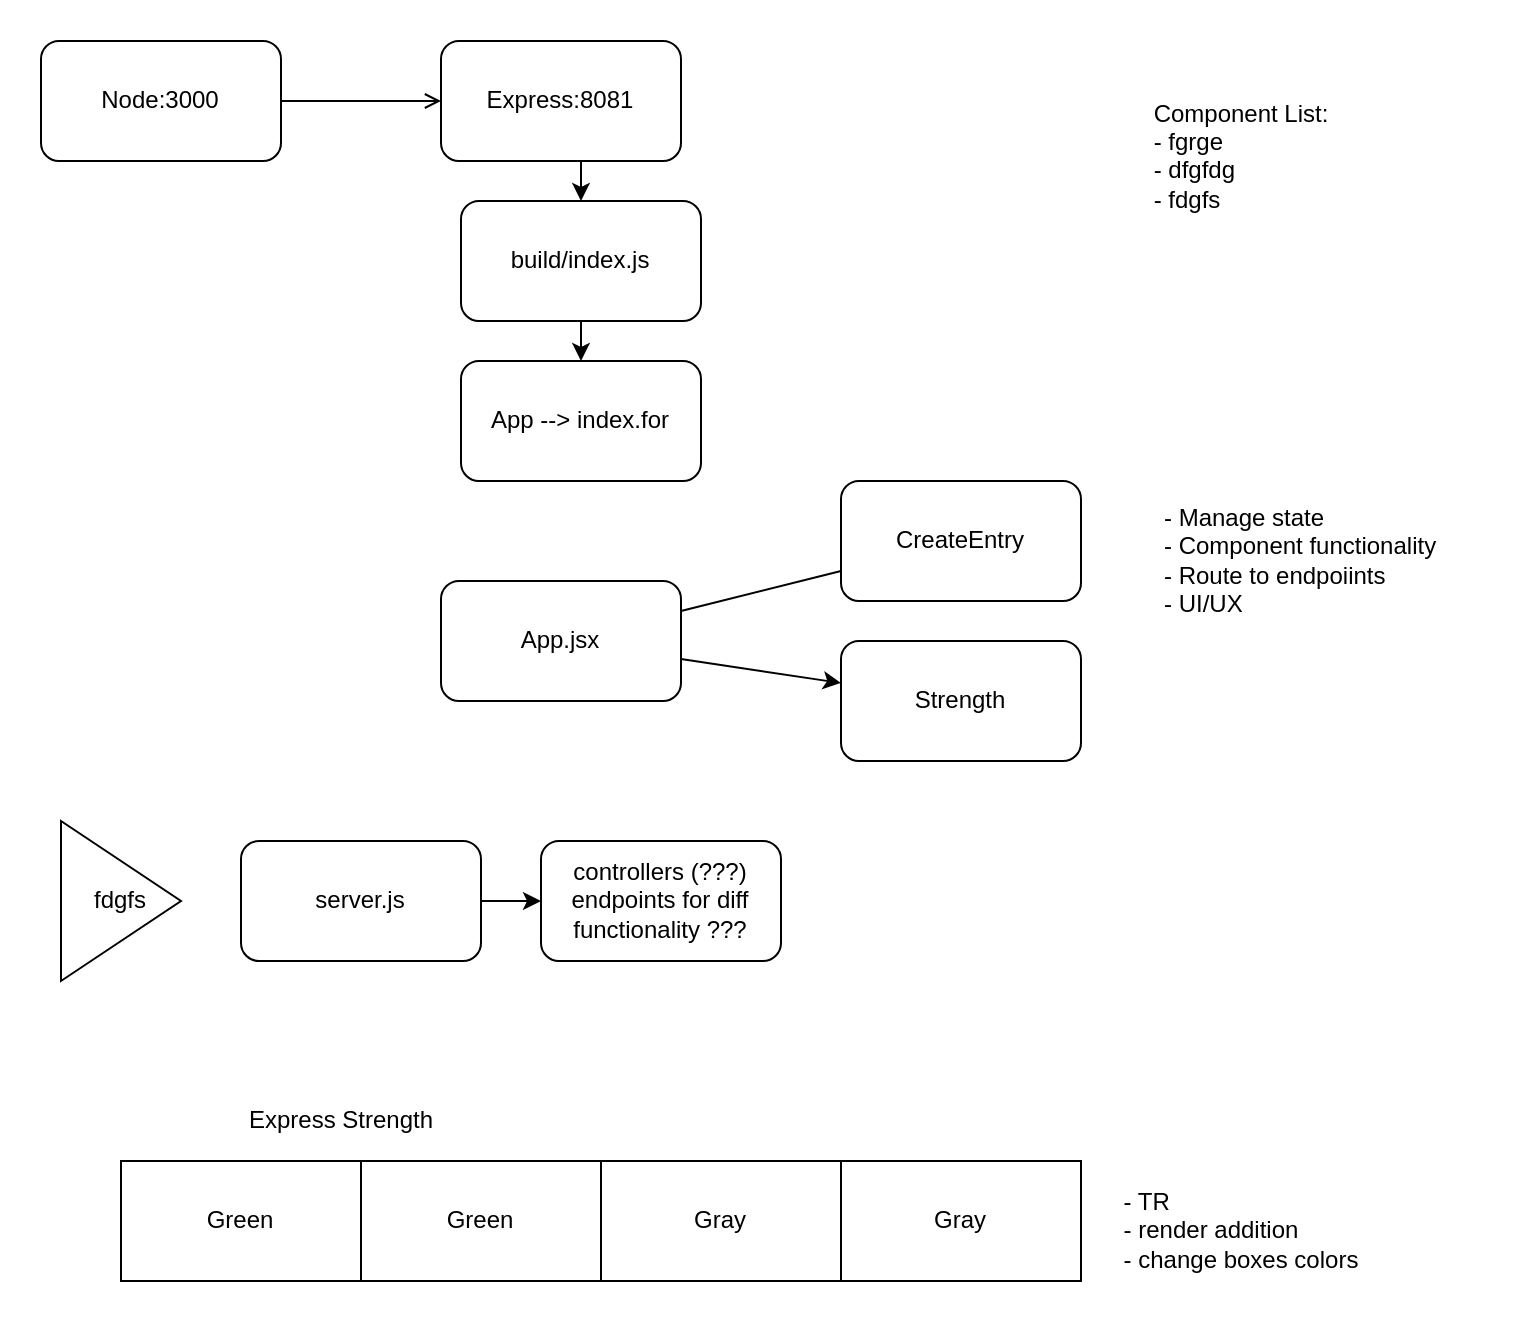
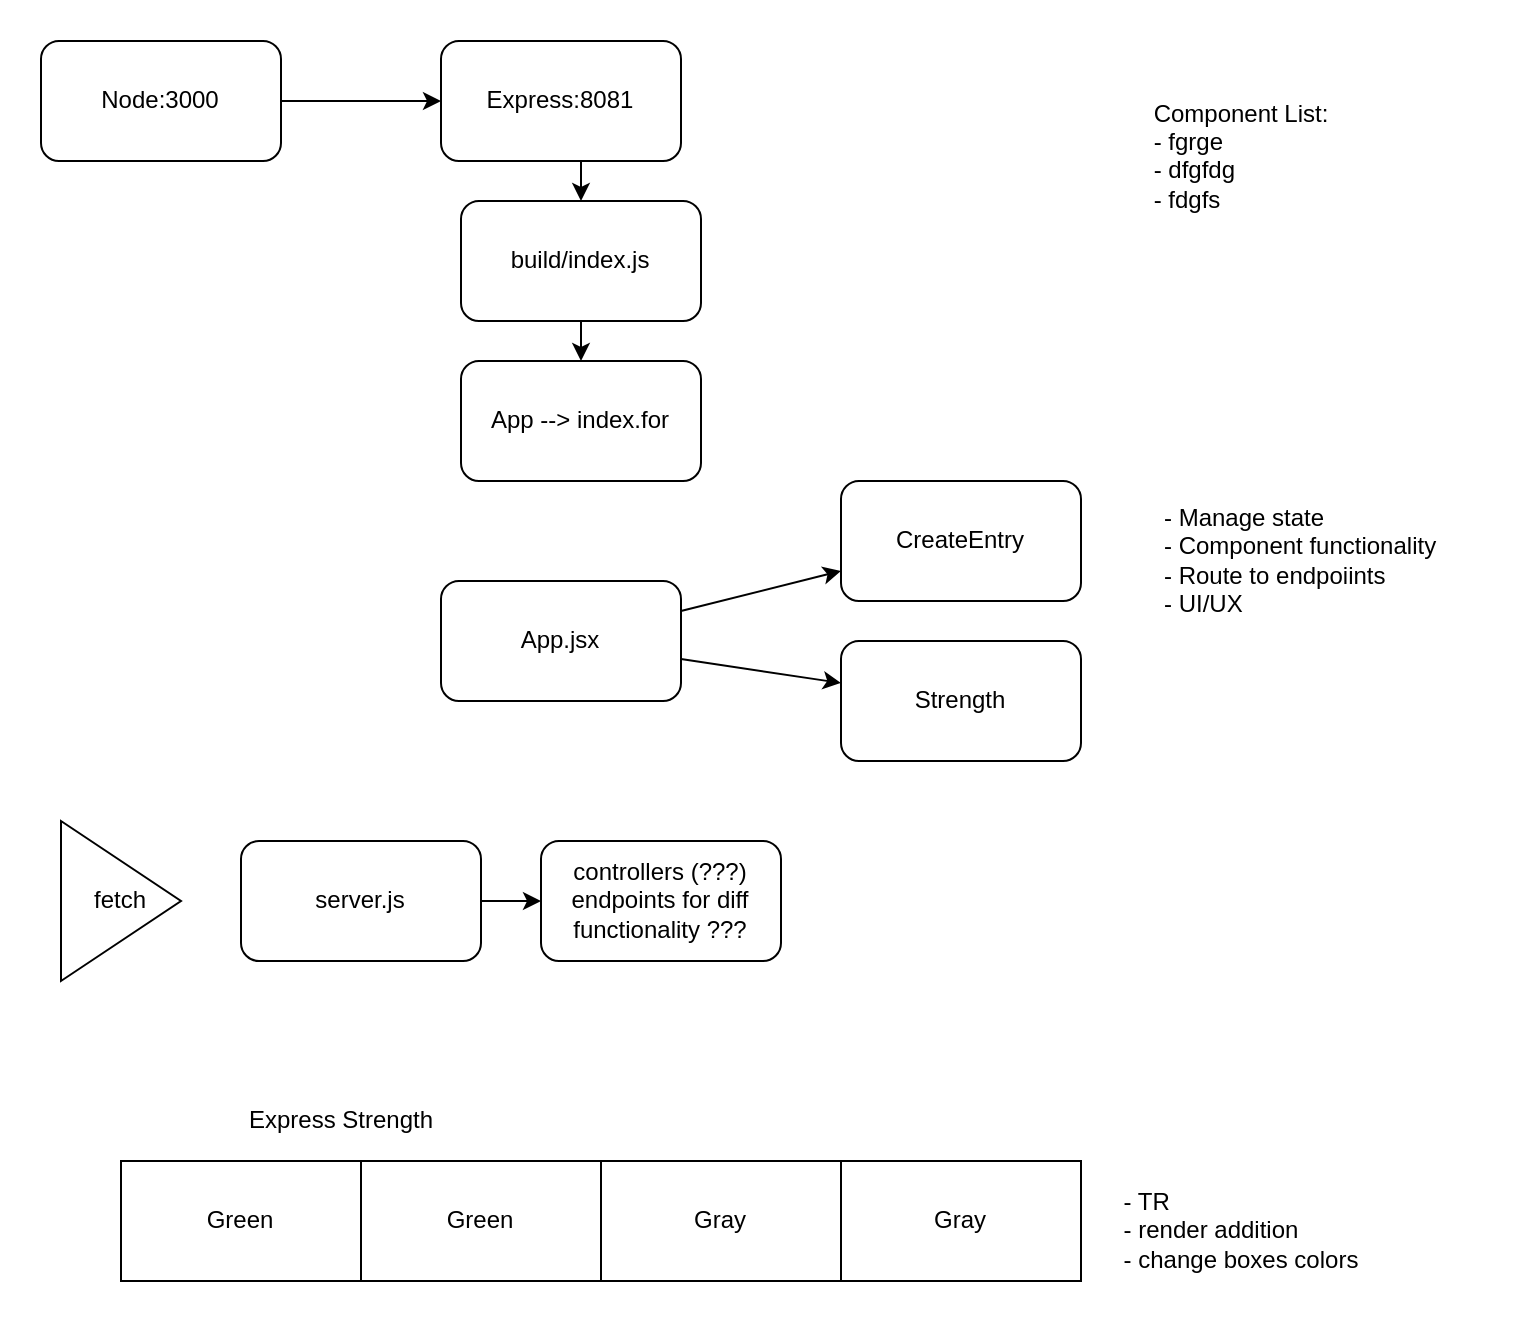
  <mxCell id="0" />
  <mxCell id="1" parent="0" />
- <mxCell id="2" value="" style="edgeStyle=none;html=1;endArrow=open;" edge="1" parent="1" source="4" target="5"><mxGeometry relative="1" as="geometry" /></mxCell>
+ <mxCell id="2" value="" style="edgeStyle=none;html=1;" edge="1" parent="1" source="4" target="5"><mxGeometry relative="1" as="geometry" /></mxCell>
  <mxCell id="3" value="" style="edgeStyle=none;html=1;" edge="1" parent="1" target="7"><mxGeometry relative="1" as="geometry"><mxPoint x="290" y="80" as="sourcePoint" /></mxGeometry></mxCell>
  <mxCell id="4" value="Node:3000" style="rounded=1;whiteSpace=wrap;html=1;" vertex="1" parent="1"><mxGeometry x="20" y="20" width="120" height="60" as="geometry" /></mxCell>
  <mxCell id="5" value="Express:8081" style="whiteSpace=wrap;html=1;rounded=1;" vertex="1" parent="1"><mxGeometry x="220" y="20" width="120" height="60" as="geometry" /></mxCell>
  <mxCell id="6" value="" style="edgeStyle=none;html=1;" edge="1" parent="1" source="7" target="8"><mxGeometry relative="1" as="geometry" /></mxCell>
  <mxCell id="7" value="build/index.js" style="whiteSpace=wrap;html=1;rounded=1;" vertex="1" parent="1"><mxGeometry x="230" y="100" width="120" height="60" as="geometry" /></mxCell>
  <mxCell id="8" value="App --&amp;gt; index.for" style="whiteSpace=wrap;html=1;rounded=1;" vertex="1" parent="1"><mxGeometry x="230" y="180" width="120" height="60" as="geometry" /></mxCell>
- <mxCell id="9" value="" style="edgeStyle=none;html=1;endArrow=none;" edge="1" parent="1" source="11" target="12"><mxGeometry relative="1" as="geometry" /></mxCell>
+ <mxCell id="9" value="" style="edgeStyle=none;html=1;" edge="1" parent="1" source="11" target="12"><mxGeometry relative="1" as="geometry" /></mxCell>
  <mxCell id="10" value="" style="edgeStyle=none;html=1;" edge="1" parent="1" source="11" target="16"><mxGeometry relative="1" as="geometry" /></mxCell>
  <mxCell id="11" value="App.jsx" style="rounded=1;whiteSpace=wrap;html=1;" vertex="1" parent="1"><mxGeometry x="220" y="290" width="120" height="60" as="geometry" /></mxCell>
  <mxCell id="12" value="CreateEntry" style="whiteSpace=wrap;html=1;rounded=1;" vertex="1" parent="1"><mxGeometry x="420" y="240" width="120" height="60" as="geometry" /></mxCell>
  <mxCell id="13" value="" style="edgeStyle=none;html=1;" edge="1" parent="1" source="14" target="15"><mxGeometry relative="1" as="geometry" /></mxCell>
  <mxCell id="14" value="server.js" style="rounded=1;whiteSpace=wrap;html=1;" vertex="1" parent="1"><mxGeometry x="120" y="420" width="120" height="60" as="geometry" /></mxCell>
  <mxCell id="15" value="controllers (???)&lt;br&gt;endpoints for diff functionality ???" style="whiteSpace=wrap;html=1;rounded=1;" vertex="1" parent="1"><mxGeometry x="270" y="420" width="120" height="60" as="geometry" /></mxCell>
  <mxCell id="16" value="Strength" style="rounded=1;whiteSpace=wrap;html=1;" vertex="1" parent="1"><mxGeometry x="420" y="320" width="120" height="60" as="geometry" /></mxCell>
- <mxCell id="17" value="fdgfs" style="triangle;whiteSpace=wrap;html=1;" vertex="1" parent="1"><mxGeometry x="30" y="410" width="60" height="80" as="geometry" /></mxCell>
+ <mxCell id="17" value="fetch" style="triangle;whiteSpace=wrap;html=1;" vertex="1" parent="1"><mxGeometry x="30" y="410" width="60" height="80" as="geometry" /></mxCell>
  <mxCell id="18" value="- Manage state&lt;br&gt;- Component functionality&lt;br&gt;&lt;div&gt;&lt;span&gt;- Route to endpoiints&lt;br&gt;- UI/UX&lt;/span&gt;&lt;/div&gt;" style="text;html=1;strokeColor=none;fillColor=none;align=left;verticalAlign=middle;whiteSpace=wrap;rounded=0;" vertex="1" parent="1"><mxGeometry x="580" y="240" width="160" height="80" as="geometry" /></mxCell>
  <mxCell id="19" value="&lt;div style=&quot;text-align: left&quot;&gt;&lt;span&gt;Component List:&lt;/span&gt;&lt;/div&gt;&lt;span&gt;&lt;div style=&quot;text-align: left&quot;&gt;&lt;span&gt;- fgrge&lt;/span&gt;&lt;/div&gt;&lt;div style=&quot;text-align: left&quot;&gt;&lt;span&gt;- dfgfdg&lt;/span&gt;&lt;/div&gt;&lt;div style=&quot;text-align: left&quot;&gt;&lt;span&gt;- fdgfs&lt;/span&gt;&lt;/div&gt;&lt;div style=&quot;text-align: left&quot;&gt;&lt;span&gt;&lt;br&gt;&lt;/span&gt;&lt;/div&gt;&lt;/span&gt;" style="text;html=1;align=center;verticalAlign=middle;resizable=0;points=[];autosize=1;strokeColor=none;" vertex="1" parent="1"><mxGeometry x="570" y="50" width="100" height="70" as="geometry" /></mxCell>
  <mxCell id="20" value="Green" style="rounded=0;whiteSpace=wrap;html=1;" vertex="1" parent="1"><mxGeometry x="60" y="580" width="120" height="60" as="geometry" /></mxCell>
  <mxCell id="21" value="Green" style="rounded=0;whiteSpace=wrap;html=1;" vertex="1" parent="1"><mxGeometry x="180" y="580" width="120" height="60" as="geometry" /></mxCell>
  <mxCell id="22" value="Gray" style="rounded=0;whiteSpace=wrap;html=1;" vertex="1" parent="1"><mxGeometry x="300" y="580" width="120" height="60" as="geometry" /></mxCell>
  <mxCell id="23" value="Gray" style="rounded=0;whiteSpace=wrap;html=1;" vertex="1" parent="1"><mxGeometry x="420" y="580" width="120" height="60" as="geometry" /></mxCell>
  <mxCell id="24" value="&lt;div style=&quot;text-align: left&quot;&gt;&lt;span&gt;- TR&lt;/span&gt;&lt;/div&gt;&lt;div style=&quot;text-align: left&quot;&gt;&lt;span&gt;- render addition&lt;/span&gt;&lt;/div&gt;&lt;div style=&quot;text-align: left&quot;&gt;&lt;span&gt;- change boxes colors&lt;/span&gt;&lt;/div&gt;" style="text;html=1;align=center;verticalAlign=middle;resizable=0;points=[];autosize=1;strokeColor=none;" vertex="1" parent="1"><mxGeometry x="555" y="590" width="130" height="50" as="geometry" /></mxCell>
  <mxCell id="25" value="Express Strength" style="text;html=1;align=center;verticalAlign=middle;resizable=0;points=[];autosize=1;strokeColor=none;" vertex="1" parent="1"><mxGeometry x="110" y="550" width="120" height="20" as="geometry" /></mxCell>
